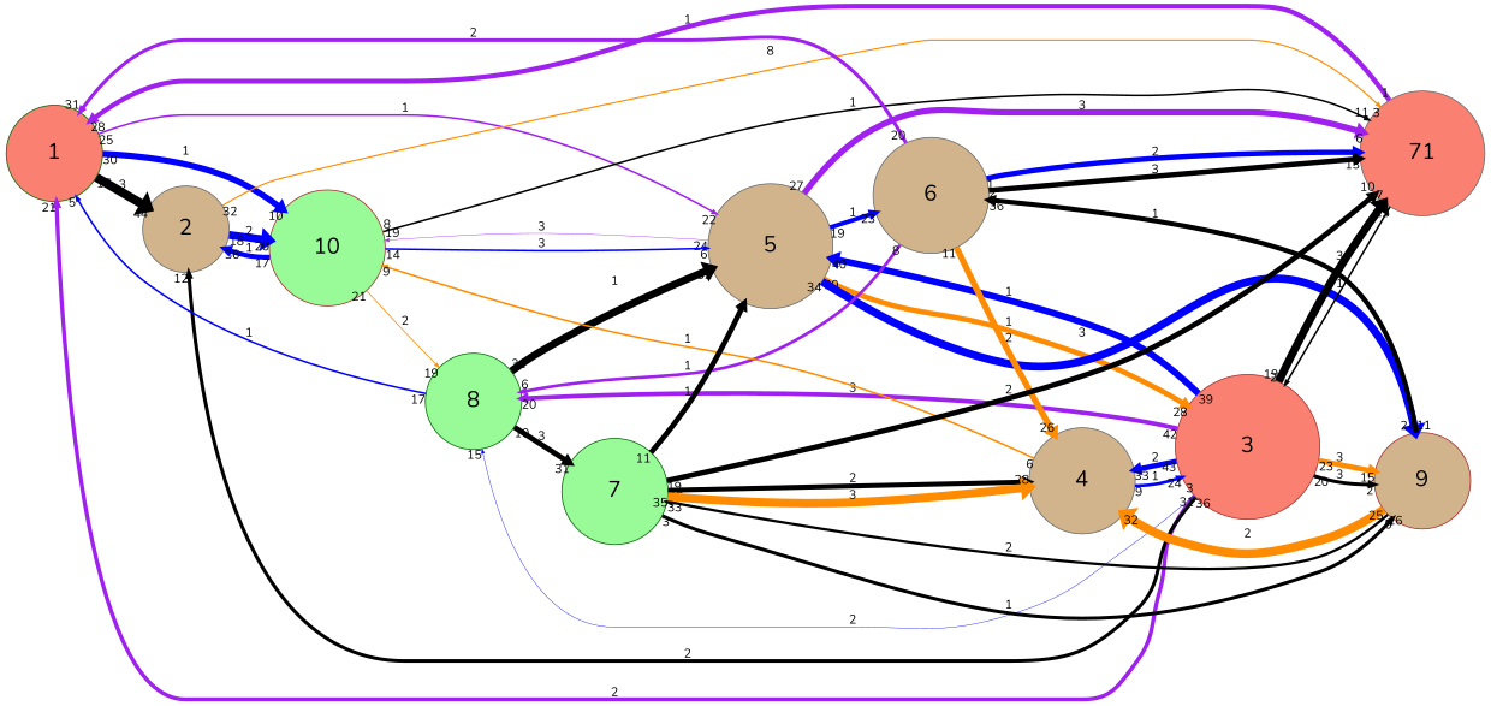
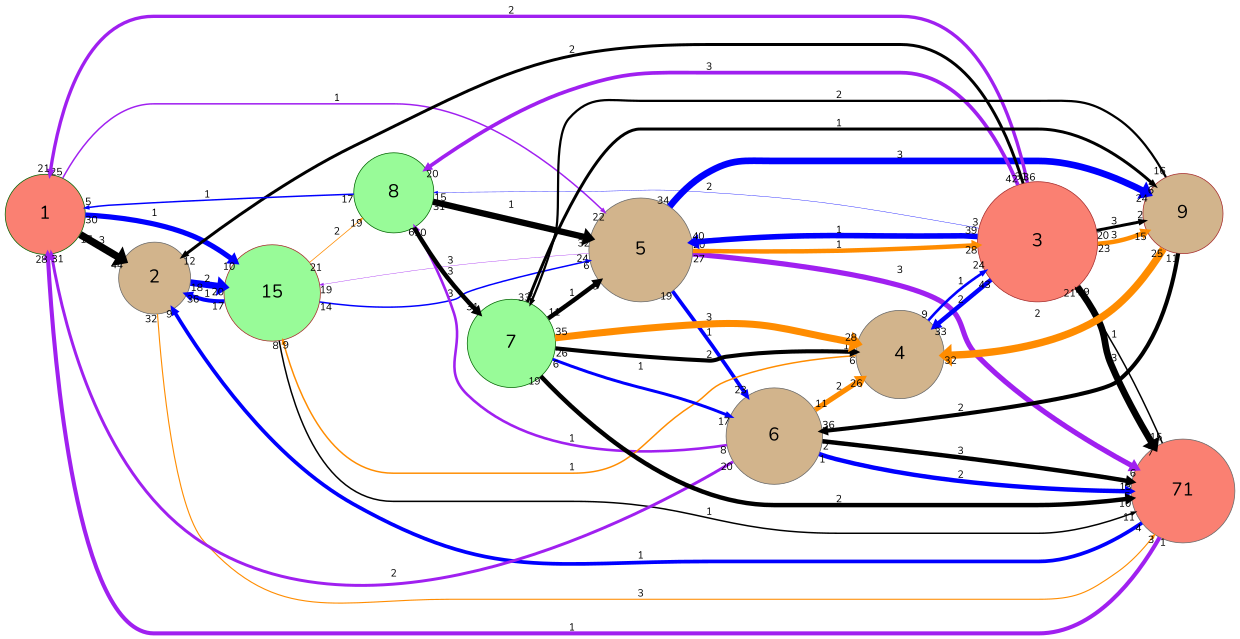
  digraph {
    fontname=Nunito
    rankdir=LR
    scale=1
    splines=spline
    node [color=gray40 fillcolor=tan fontname=Nunito fontsize=25 shape=circle style=filled]
    edge [arrowsize=0.5 capacity=1 color=black fontname=Nunito from_pd=16 headlabel=6 penwidth=6.0 pt=9 splines=true taillabel=17 to_pd=5]
    n1 [color=darkgreen fillcolor=salmon height=1.5 label=1 width=1.5]
    n2 [height=1.35 label=2 width=1.35]
    n3 [height=1.95 label=5 width=1.95]
-   n4 [color=brown fillcolor=palegreen height=1.8 label=10 width=1.8]
+   n4 [color=brown fillcolor=palegreen height=1.8 label=15 width=1.8]
    n5 [fillcolor=salmon height=1.95 label=71 width=1.95]
    n6 [color=brown fillcolor=salmon height=2.25 label=3 width=2.25]
    n7 [color=brown height=1.5 label=9 width=1.5]
    n8 [height=1.8 label=6 width=1.8]
    n9 [color=darkgreen fillcolor=palegreen height=1.5 label=8 width=1.5]
    n10 [height=1.65 label=4 width=1.65]
    n11 [color=darkgreen fillcolor=palegreen height=1.65 label=7 width=1.65]
    n1 -> n2 [capacity=3 headlabel=44 label=3 penwidth=10.0 pt=1 to_pd=43]
    n1 -> n3 [color=purple from_pd=24 headlabel=22 label=1 penwidth=2.0 pt=17 taillabel=25 to_pd=21]
    n1 -> n4 [color=blue from_pd=29 headlabel=10 label=1 penwidth=7.0 pt=7 taillabel=30 to_pd=9]
    n2 -> n4 [capacity=2 color=blue from_pd=17 headlabel=20 label=2 penwidth=9.0 pt=3 taillabel=18 to_pd=19]
-   n2 -> n5 [capacity=3 color=darkorange from_pd=31 headlabel=3 label=8 penwidth=1.5 pt=18 taillabel=32 to_pd=2]
+   n2 -> n5 [capacity=3 color=darkorange from_pd=31 headlabel=3 label=3 penwidth=1.5 pt=18 taillabel=32 to_pd=2]
    n3 -> n4 [capacity=3 color=purple from_pd=23 headlabel=19 label=3 penwidth=0.5 pt=20 taillabel=24 to_pd=18]
    n3 -> n5 [capacity=3 color=purple from_pd=26 label=3 penwidth=7.0 pt=7 taillabel=27]
    n3 -> n6 [color=darkorange from_pd=19 headlabel=28 label=1 taillabel=20 to_pd=27]
    n3 -> n7 [capacity=3 color=blue from_pd=33 headlabel=24 label=3 penwidth=9.0 pt=3 taillabel=34 to_pd=23]
    n3 -> n8 [color=blue from_pd=18 headlabel=23 label=1 penwidth=5.0 pt=11 taillabel=19 to_pd=22]
    n4 -> n2 [color=blue headlabel=36 label=1 penwidth=5.5 pt=10 to_pd=35]
    n4 -> n3 [capacity=3 color=blue from_pd=13 label=3 penwidth=2.0 pt=17 taillabel=14]
    n4 -> n5 [from_pd=7 headlabel=11 label=1 penwidth=2.0 pt=17 taillabel=8 to_pd=10]
    n4 -> n9 [capacity=2 color=darkorange from_pd=20 headlabel=19 label=2 penwidth=1.0 pt=19 taillabel=21 to_pd=18]
    n5 -> n1 [color=purple from_pd=0 headlabel=28 label=1 penwidth=5.5 pt=10 taillabel=1 to_pd=27]
+   n5 -> n2 [color=blue from_pd=3 headlabel=9 label=1 penwidth=5.0 pt=11 taillabel=4 to_pd=8]
    n5 -> n6 [from_pd=14 headlabel=21 label=1 penwidth=2.0 pt=17 taillabel=15 to_pd=20]
    n6 -> n1 [capacity=2 color=purple from_pd=30 headlabel=21 label=2 penwidth=4.5 pt=12 taillabel=31 to_pd=20]
    n6 -> n2 [capacity=2 from_pd=35 headlabel=12 label=2 penwidth=4.0 pt=13 taillabel=36 to_pd=11]
    n6 -> n3 [color=blue from_pd=38 headlabel=40 label=1 penwidth=7.5 pt=6 taillabel=39 to_pd=39]
    n6 -> n5 [capacity=3 from_pd=18 headlabel=7 label=3 penwidth=9.0 pt=3 taillabel=19 to_pd=6]
    n6 -> n7 [capacity=3 color=darkorange from_pd=22 headlabel=15 label=3 taillabel=23 to_pd=14]
    n6 -> n7 [capacity=3 from_pd=19 headlabel=2 label=3 penwidth=4.0 pt=13 taillabel=20 to_pd=1]
    n6 -> n9 [capacity=3 color=purple from_pd=41 headlabel=20 label=3 penwidth=5.0 pt=11 taillabel=42 to_pd=19]
    n6 -> n9 [capacity=2 color=blue from_pd=2 headlabel=15 label=2 penwidth=0.5 pt=20 taillabel=3 to_pd=14]
    n6 -> n10 [capacity=2 color=blue from_pd=42 headlabel=33 label=2 taillabel=43 to_pd=32]
-   n7 -> n8 [capacity=2 from_pd=10 headlabel=36 label=1 penwidth=5.5 pt=10 taillabel=11 to_pd=35]
+   n7 -> n8 [capacity=2 from_pd=10 headlabel=36 label=2 penwidth=5.5 pt=10 taillabel=11 to_pd=35]
    n7 -> n10 [capacity=2 color=darkorange from_pd=24 headlabel=32 label=2 penwidth=10.0 pt=1 taillabel=25 to_pd=31]
    n7 -> n11 [capacity=2 from_pd=15 headlabel=33 label=2 penwidth=3.0 pt=15 taillabel=16 to_pd=32]
    n8 -> n1 [capacity=2 color=purple from_pd=19 headlabel=31 label=2 penwidth=4.0 pt=13 taillabel=20 to_pd=30]
    n8 -> n5 [capacity=2 color=blue from_pd=0 headlabel=5 label=2 taillabel=1 to_pd=4]
    n8 -> n5 [capacity=3 from_pd=1 headlabel=13 label=3 taillabel=2 to_pd=12]
    n8 -> n9 [color=purple from_pd=7 label=1 penwidth=3.5 pt=14 taillabel=8]
    n8 -> n10 [capacity=2 color=darkorange from_pd=10 headlabel=26 label=2 penwidth=7.0 pt=7 taillabel=11 to_pd=25]
    n9 -> n1 [color=blue headlabel=5 label=1 penwidth=2.0 pt=17 to_pd=4]
    n9 -> n3 [from_pd=30 headlabel=32 label=1 penwidth=8.5 pt=4 taillabel=31 to_pd=31]
    n9 -> n11 [capacity=3 from_pd=9 headlabel=31 label=3 taillabel=10 to_pd=30]
    n10 -> n4 [color=darkorange from_pd=5 headlabel=9 label=1 penwidth=2.0 pt=17 taillabel=6 to_pd=8]
    n10 -> n6 [color=blue from_pd=8 headlabel=24 label=1 penwidth=3.5 pt=14 taillabel=9 to_pd=23]
    n11 -> n3 [from_pd=10 headlabel=9 label=1 taillabel=11 to_pd=8]
    n11 -> n5 [capacity=2 from_pd=18 headlabel=10 label=2 taillabel=19 to_pd=9]
    n11 -> n7 [from_pd=2 label=1 penwidth=4.0 pt=13 taillabel=3]
+   n11 -> n8 [color=blue from_pd=5 headlabel=17 label=1 penwidth=4.0 pt=13 taillabel=6 to_pd=16]
    n11 -> n10 [capacity=2 from_pd=25 headlabel=15 label=2 penwidth=5.5 pt=10 taillabel=26 to_pd=14]
    n11 -> n10 [capacity=3 color=darkorange from_pd=34 headlabel=28 label=3 penwidth=9.5 pt=2 taillabel=35 to_pd=27]
  }
